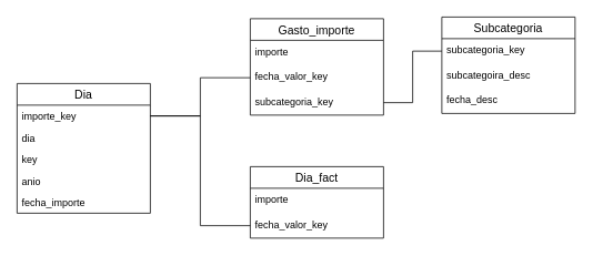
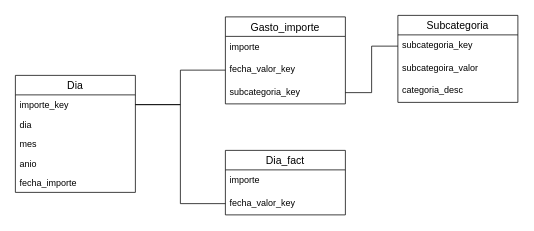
  <mxCell id="0" />
  <mxCell id="1" parent="0" />
  <mxCell id="2" value="Dia" style="swimlane;fontStyle=0;childLayout=stackLayout;horizontal=1;startSize=26;horizontalStack=0;resizeParent=1;resizeParentMax=0;resizeLast=0;collapsible=1;marginBottom=0;align=center;fontSize=14;" vertex="1" parent="1"><mxGeometry x="20" y="100" width="160" height="156" as="geometry" /></mxCell>
  <mxCell id="3" value="importe_key" style="text;strokeColor=none;fillColor=none;spacingLeft=4;spacingRight=4;overflow=hidden;rotatable=0;points=[[0,0.5],[1,0.5]];portConstraint=eastwest;fontSize=12;" vertex="1" parent="2"><mxGeometry y="26" width="160" height="26" as="geometry" /></mxCell>
  <mxCell id="4" value="dia&#10;" style="text;strokeColor=none;fillColor=none;spacingLeft=4;spacingRight=4;overflow=hidden;rotatable=0;points=[[0,0.5],[1,0.5]];portConstraint=eastwest;fontSize=12;" vertex="1" parent="2"><mxGeometry y="52" width="160" height="26" as="geometry" /></mxCell>
- <mxCell id="5" value="key" style="text;strokeColor=none;fillColor=none;spacingLeft=4;spacingRight=4;overflow=hidden;rotatable=0;points=[[0,0.5],[1,0.5]];portConstraint=eastwest;fontSize=12;" vertex="1" parent="2"><mxGeometry y="78" width="160" height="26" as="geometry" /></mxCell>
+ <mxCell id="5" value="mes" style="text;strokeColor=none;fillColor=none;spacingLeft=4;spacingRight=4;overflow=hidden;rotatable=0;points=[[0,0.5],[1,0.5]];portConstraint=eastwest;fontSize=12;" vertex="1" parent="2"><mxGeometry y="78" width="160" height="26" as="geometry" /></mxCell>
  <mxCell id="6" value="anio" style="text;strokeColor=none;fillColor=none;spacingLeft=4;spacingRight=4;overflow=hidden;rotatable=0;points=[[0,0.5],[1,0.5]];portConstraint=eastwest;fontSize=12;" vertex="1" parent="2"><mxGeometry y="104" width="160" height="26" as="geometry" /></mxCell>
  <mxCell id="7" value="fecha_importe" style="text;strokeColor=none;fillColor=none;spacingLeft=4;spacingRight=4;overflow=hidden;rotatable=0;points=[[0,0.5],[1,0.5]];portConstraint=eastwest;fontSize=12;" vertex="1" parent="2"><mxGeometry y="130" width="160" height="26" as="geometry" /></mxCell>
  <mxCell id="8" value="Gasto_importe" style="swimlane;fontStyle=0;childLayout=stackLayout;horizontal=1;startSize=26;horizontalStack=0;resizeParent=1;resizeParentMax=0;resizeLast=0;collapsible=1;marginBottom=0;align=center;fontSize=14;" vertex="1" parent="1"><mxGeometry x="300" y="22" width="160" height="116" as="geometry" /></mxCell>
  <mxCell id="9" value="importe" style="text;strokeColor=none;fillColor=none;spacingLeft=4;spacingRight=4;overflow=hidden;rotatable=0;points=[[0,0.5],[1,0.5]];portConstraint=eastwest;fontSize=12;" vertex="1" parent="8"><mxGeometry y="26" width="160" height="30" as="geometry" /></mxCell>
  <mxCell id="10" value="fecha_valor_key" style="text;strokeColor=none;fillColor=none;spacingLeft=4;spacingRight=4;overflow=hidden;rotatable=0;points=[[0,0.5],[1,0.5]];portConstraint=eastwest;fontSize=12;" vertex="1" parent="8"><mxGeometry y="56" width="160" height="30" as="geometry" /></mxCell>
  <mxCell id="11" value="subcategoria_key" style="text;strokeColor=none;fillColor=none;spacingLeft=4;spacingRight=4;overflow=hidden;rotatable=0;points=[[0,0.5],[1,0.5]];portConstraint=eastwest;fontSize=12;" vertex="1" parent="8"><mxGeometry y="86" width="160" height="30" as="geometry" /></mxCell>
  <mxCell id="12" value="Dia_fact" style="swimlane;fontStyle=0;childLayout=stackLayout;horizontal=1;startSize=26;horizontalStack=0;resizeParent=1;resizeParentMax=0;resizeLast=0;collapsible=1;marginBottom=0;align=center;fontSize=14;" vertex="1" parent="1"><mxGeometry x="300" y="200" width="160" height="86" as="geometry" /></mxCell>
  <mxCell id="13" value="importe" style="text;strokeColor=none;fillColor=none;spacingLeft=4;spacingRight=4;overflow=hidden;rotatable=0;points=[[0,0.5],[1,0.5]];portConstraint=eastwest;fontSize=12;" vertex="1" parent="12"><mxGeometry y="26" width="160" height="30" as="geometry" /></mxCell>
  <mxCell id="14" value="fecha_valor_key" style="text;strokeColor=none;fillColor=none;spacingLeft=4;spacingRight=4;overflow=hidden;rotatable=0;points=[[0,0.5],[1,0.5]];portConstraint=eastwest;fontSize=12;" vertex="1" parent="12"><mxGeometry y="56" width="160" height="30" as="geometry" /></mxCell>
  <mxCell id="15" style="edgeStyle=orthogonalEdgeStyle;rounded=0;orthogonalLoop=1;jettySize=auto;html=1;endArrow=none;endFill=0;" edge="1" parent="1" source="10" target="3"><mxGeometry relative="1" as="geometry" /></mxCell>
  <mxCell id="16" style="edgeStyle=orthogonalEdgeStyle;rounded=0;orthogonalLoop=1;jettySize=auto;html=1;endArrow=none;endFill=0;" edge="1" parent="1" source="14" target="3"><mxGeometry relative="1" as="geometry" /></mxCell>
  <mxCell id="17" value="Subcategoria" style="swimlane;fontStyle=0;childLayout=stackLayout;horizontal=1;startSize=26;horizontalStack=0;resizeParent=1;resizeParentMax=0;resizeLast=0;collapsible=1;marginBottom=0;align=center;fontSize=14;" vertex="1" parent="1"><mxGeometry x="530" y="20" width="160" height="116" as="geometry" /></mxCell>
  <mxCell id="18" value="subcategoria_key" style="text;strokeColor=none;fillColor=none;spacingLeft=4;spacingRight=4;overflow=hidden;rotatable=0;points=[[0,0.5],[1,0.5]];portConstraint=eastwest;fontSize=12;" vertex="1" parent="17"><mxGeometry y="26" width="160" height="30" as="geometry" /></mxCell>
- <mxCell id="19" value="subcategoira_desc" style="text;strokeColor=none;fillColor=none;spacingLeft=4;spacingRight=4;overflow=hidden;rotatable=0;points=[[0,0.5],[1,0.5]];portConstraint=eastwest;fontSize=12;" vertex="1" parent="17"><mxGeometry y="56" width="160" height="30" as="geometry" /></mxCell>
- <mxCell id="20" value="fecha_desc" style="text;strokeColor=none;fillColor=none;spacingLeft=4;spacingRight=4;overflow=hidden;rotatable=0;points=[[0,0.5],[1,0.5]];portConstraint=eastwest;fontSize=12;" vertex="1" parent="17"><mxGeometry y="86" width="160" height="30" as="geometry" /></mxCell>
+ <mxCell id="19" value="subcategoira_valor" style="text;strokeColor=none;fillColor=none;spacingLeft=4;spacingRight=4;overflow=hidden;rotatable=0;points=[[0,0.5],[1,0.5]];portConstraint=eastwest;fontSize=12;" vertex="1" parent="17"><mxGeometry y="56" width="160" height="30" as="geometry" /></mxCell>
+ <mxCell id="20" value="categoria_desc" style="text;strokeColor=none;fillColor=none;spacingLeft=4;spacingRight=4;overflow=hidden;rotatable=0;points=[[0,0.5],[1,0.5]];portConstraint=eastwest;fontSize=12;" vertex="1" parent="17"><mxGeometry y="86" width="160" height="30" as="geometry" /></mxCell>
  <mxCell id="21" style="edgeStyle=orthogonalEdgeStyle;rounded=0;orthogonalLoop=1;jettySize=auto;html=1;endArrow=none;endFill=0;" edge="1" parent="1" source="11" target="18"><mxGeometry relative="1" as="geometry" /></mxCell>
